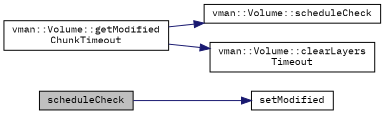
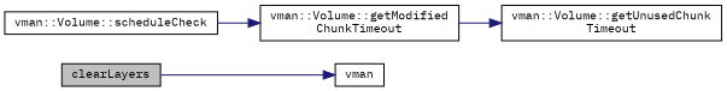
  digraph {
    fontname="IBM Plex Mono"
    rankdir=LR
    node [color=black fontname="IBM Plex Mono" fontsize=10 shape=record]
    edge [color=midnightblue fontname="IBM Plex Mono" fontsize=10 labelfontname=Helvetica labelfontsize=10 style=solid]
-   n1 [fillcolor=grey75 fontcolor=black height=0.2 label=scheduleCheck style=filled width=0.4]
-   n2 [height=0.2 label=setModified width=0.4]
+   n1 [fillcolor=grey75 fontcolor=black height=0.2 label=clearLayers style=filled width=0.4]
+   n2 [height=0.2 label=vman width=0.4]
    n3 [height=0.2 label="vman::Volume::scheduleCheck" width=0.4]
    n4 [height=0.2 label="vman::Volume::getModified\lChunkTimeout" width=0.4]
-   n5 [height=0.2 label="vman::Volume::clearLayers\lTimeout" width=0.4]
+   n5 [height=0.2 label="vman::Volume::getUnusedChunk\lTimeout" width=0.4]
    n1 -> n2
-   n4 -> n3
+   n3 -> n4
    n4 -> n5
  }
